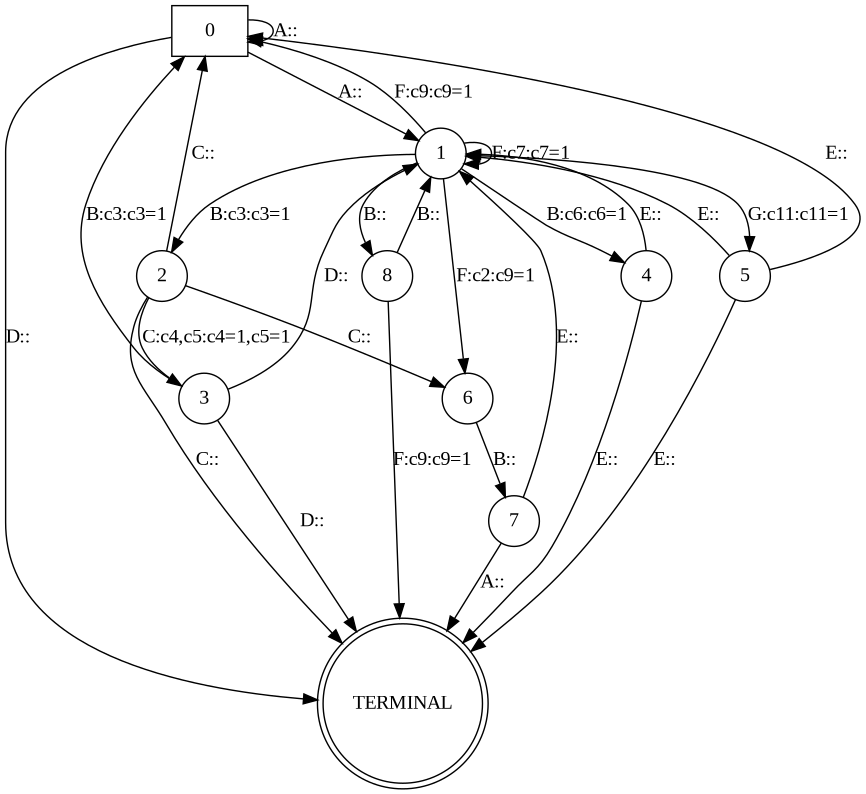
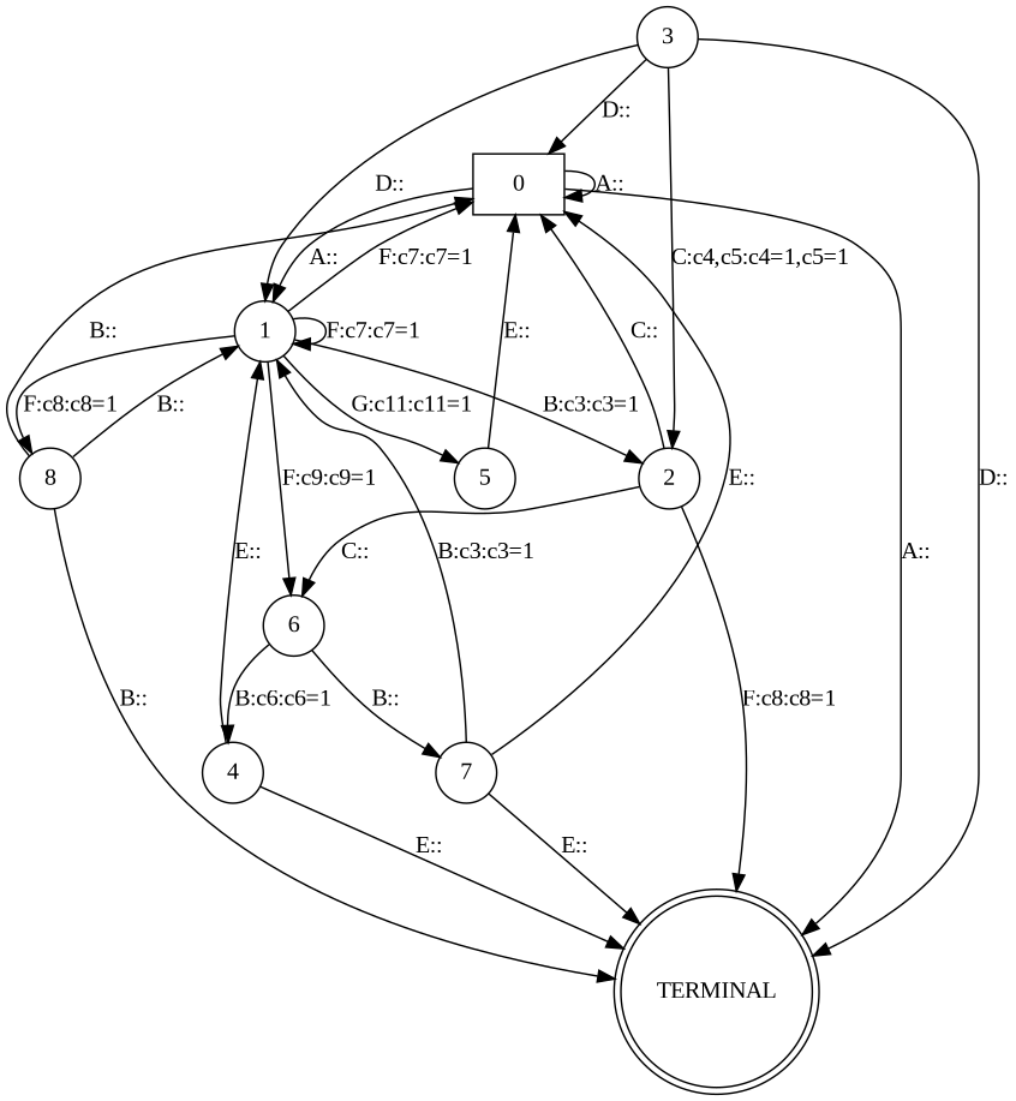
  digraph {
    fontname="Liberation Serif"
    node [attr="{}" fontname="Liberation Serif" shape=circle]
    edge [fontname="Liberation Serif" prob=0.5]
    n1 [label=0 shape=box]
    n2 [label=1]
    n3 [label=TERMINAL shape=doublecircle]
    n4 [label=2]
    n5 [label=4]
    n6 [label=5]
    n7 [label=6]
    n8 [label=8]
    n9 [label=3]
    n10 [label=7]
    n1 -> n1 [label="A::" prob=0.05]
    n1 -> n2 [label="A::"]
-   n1 -> n3 [label="D::" prob=0.45]
-   n2 -> n1 [label="F:c9:c9=1" prob=0.01]
+   n1 -> n3 [label="A::" prob=0.45]
+   n2 -> n1 [label="F:c7:c7=1" prob=0.01]
    n2 -> n2 [label="F:c7:c7=1" prob=0.1]
    n2 -> n4 [label="B:c3:c3=1" prob=0.1]
-   n2 -> n5 [label="B:c6:c6=1" prob=0.1]
+   n7 -> n5 [label="B:c6:c6=1" prob=0.1]
    n2 -> n6 [label="G:c11:c11=1" prob=0.1]
-   n2 -> n7 [label="F:c2:c9=1" prob=0.1]
-   n2 -> n8 [label="B::" prob=0.1]
+   n2 -> n7 [label="F:c9:c9=1" prob=0.1]
+   n2 -> n8 [label="F:c8:c8=1" prob=0.1]
    n4 -> n1 [label="C::" prob=0.03]
-   n4 -> n3 [label="C::" prob=0.3]
+   n4 -> n3 [label="F:c8:c8=1" prob=0.3]
    n4 -> n7 [label="C::" prob=0.33]
-   n4 -> n9 [label="C:c4,c5:c4=1,c5=1" prob=0.33]
+   n9 -> n4 [label="C:c4,c5:c4=1,c5=1" prob=0.33]
    n5 -> n2 [label="E::"]
    n5 -> n3 [label="E::" prob=0.45]
    n6 -> n1 [label="E::" prob=0.05]
-   n6 -> n2 [label="E::"]
-   n6 -> n3 [label="E::" prob=0.45]
    n7 -> n10 [label="B::" prob=1]
+   n8 -> n1 [label="B::" prob=0.05]
    n8 -> n2 [label="B::"]
-   n8 -> n3 [label="F:c9:c9=1" prob=0.45]
-   n9 -> n1 [label="B:c3:c3=1" prob=0.05]
+   n8 -> n3 [label="B::" prob=0.45]
+   n9 -> n1 [label="D::" prob=0.05]
    n9 -> n2 [label="D::"]
    n9 -> n3 [label="D::" prob=0.45]
-   n10 -> n2 [label="E::"]
-   n10 -> n3 [label="A::" prob=0.45]
+   n10 -> n1 [label="E::" prob=0.05]
+   n10 -> n2 [label="B:c3:c3=1"]
+   n10 -> n3 [label="E::" prob=0.45]
  }
